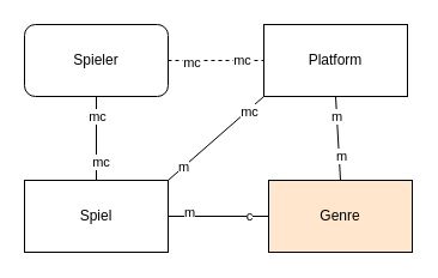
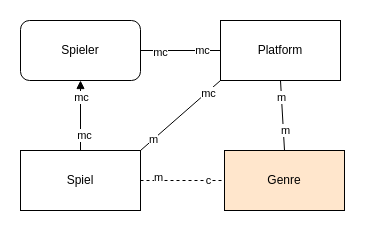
  <mxCell id="0" />
  <mxCell id="1" parent="0" />
  <mxCell id="2" value="Spiel" style="rounded=0;whiteSpace=wrap;html=1;" parent="1" vertex="1"><mxGeometry x="20" y="150" width="120" height="60" as="geometry" /></mxCell>
  <mxCell id="3" value="Spieler" style="whiteSpace=wrap;html=1;rounded=1;" parent="1" vertex="1"><mxGeometry x="20" y="20" width="120" height="60" as="geometry" /></mxCell>
  <mxCell id="4" value="Genre" style="rounded=0;whiteSpace=wrap;html=1;fillColor=#ffe6cc;" parent="1" vertex="1"><mxGeometry x="224" y="150" width="120" height="60" as="geometry" /></mxCell>
  <mxCell id="5" value="Platform" style="rounded=0;whiteSpace=wrap;html=1;" parent="1" vertex="1"><mxGeometry x="220" y="20" width="120" height="60" as="geometry" /></mxCell>
- <mxCell id="6" value="" style="endArrow=none;html=1;rounded=0;exitX=1;exitY=0.5;exitDx=0;exitDy=0;entryX=0;entryY=0.5;entryDx=0;entryDy=0;" edge="1" parent="1" source="2" target="4"><mxGeometry width="50" height="50" relative="1" as="geometry"><mxPoint x="200" y="230" as="sourcePoint" /><mxPoint x="250" y="180" as="targetPoint" /></mxGeometry></mxCell>
+ <mxCell id="6" value="" style="endArrow=none;html=1;rounded=0;exitX=1;exitY=0.5;exitDx=0;exitDy=0;entryX=0;entryY=0.5;entryDx=0;entryDy=0;dashed=1;" edge="1" parent="1" source="2" target="4"><mxGeometry width="50" height="50" relative="1" as="geometry"><mxPoint x="200" y="230" as="sourcePoint" /><mxPoint x="250" y="180" as="targetPoint" /></mxGeometry></mxCell>
  <mxCell id="7" value="m" style="edgeLabel;html=1;align=center;verticalAlign=middle;resizable=0;points=[];" vertex="1" connectable="0" parent="6"><mxGeometry x="-0.6" y="4" relative="1" as="geometry"><mxPoint as="offset" /></mxGeometry></mxCell>
  <mxCell id="8" value="c" style="edgeLabel;html=1;align=center;verticalAlign=middle;resizable=0;points=[];" vertex="1" connectable="0" parent="6"><mxGeometry x="0.591" y="1" relative="1" as="geometry"><mxPoint as="offset" /></mxGeometry></mxCell>
  <mxCell id="9" value="" style="endArrow=none;html=1;rounded=0;exitX=0.5;exitY=0;exitDx=0;exitDy=0;entryX=0.5;entryY=1;entryDx=0;entryDy=0;" edge="1" parent="1" source="4" target="5"><mxGeometry width="50" height="50" relative="1" as="geometry"><mxPoint x="200" y="230" as="sourcePoint" /><mxPoint x="280" y="90" as="targetPoint" /></mxGeometry></mxCell>
  <mxCell id="10" value="m" style="edgeLabel;html=1;align=center;verticalAlign=middle;resizable=0;points=[];" vertex="1" connectable="0" parent="9"><mxGeometry x="-0.426" y="-2" relative="1" as="geometry"><mxPoint as="offset" /></mxGeometry></mxCell>
  <mxCell id="11" value="m" style="edgeLabel;html=1;align=center;verticalAlign=middle;resizable=0;points=[];" vertex="1" connectable="0" parent="9"><mxGeometry x="0.549" relative="1" as="geometry"><mxPoint as="offset" /></mxGeometry></mxCell>
- <mxCell id="12" value="" style="endArrow=none;html=1;rounded=0;exitX=0.5;exitY=0;exitDx=0;exitDy=0;entryX=0.5;entryY=1;entryDx=0;entryDy=0;" edge="1" parent="1" source="2" target="3"><mxGeometry width="50" height="50" relative="1" as="geometry"><mxPoint x="200" y="230" as="sourcePoint" /><mxPoint x="250" y="180" as="targetPoint" /></mxGeometry></mxCell>
+ <mxCell id="12" value="" style="endArrow=block;html=1;rounded=0;exitX=0.5;exitY=0;exitDx=0;exitDy=0;entryX=0.5;entryY=1;entryDx=0;entryDy=0;" edge="1" parent="1" source="2" target="3"><mxGeometry width="50" height="50" relative="1" as="geometry"><mxPoint x="200" y="230" as="sourcePoint" /><mxPoint x="250" y="180" as="targetPoint" /></mxGeometry></mxCell>
  <mxCell id="13" value="mc" style="edgeLabel;html=1;align=center;verticalAlign=middle;resizable=0;points=[];" vertex="1" connectable="0" parent="12"><mxGeometry x="0.549" relative="1" as="geometry"><mxPoint as="offset" /></mxGeometry></mxCell>
  <mxCell id="14" value="mc" style="edgeLabel;html=1;align=center;verticalAlign=middle;resizable=0;points=[];" vertex="1" connectable="0" parent="12"><mxGeometry x="-0.537" y="-3" relative="1" as="geometry"><mxPoint as="offset" /></mxGeometry></mxCell>
  <mxCell id="15" value="" style="endArrow=none;html=1;rounded=0;exitX=1;exitY=0;exitDx=0;exitDy=0;entryX=0;entryY=1;entryDx=0;entryDy=0;" edge="1" parent="1" source="2" target="5"><mxGeometry width="50" height="50" relative="1" as="geometry"><mxPoint x="200" y="230" as="sourcePoint" /><mxPoint x="250" y="180" as="targetPoint" /></mxGeometry></mxCell>
  <mxCell id="16" value="m" style="edgeLabel;html=1;align=center;verticalAlign=middle;resizable=0;points=[];" vertex="1" connectable="0" parent="15"><mxGeometry x="-0.68" relative="1" as="geometry"><mxPoint as="offset" /></mxGeometry></mxCell>
  <mxCell id="17" value="mc" style="edgeLabel;html=1;align=center;verticalAlign=middle;resizable=0;points=[];" vertex="1" connectable="0" parent="15"><mxGeometry x="0.681" y="-1" relative="1" as="geometry"><mxPoint as="offset" /></mxGeometry></mxCell>
- <mxCell id="18" value="" style="endArrow=none;html=1;rounded=0;exitX=1;exitY=0.5;exitDx=0;exitDy=0;entryX=0;entryY=0.5;entryDx=0;entryDy=0;dashed=1;" edge="1" parent="1" source="3" target="5"><mxGeometry width="50" height="50" relative="1" as="geometry"><mxPoint x="200" y="230" as="sourcePoint" /><mxPoint x="250" y="180" as="targetPoint" /></mxGeometry></mxCell>
+ <mxCell id="18" value="" style="endArrow=none;html=1;rounded=0;exitX=1;exitY=0.5;exitDx=0;exitDy=0;entryX=0;entryY=0.5;entryDx=0;entryDy=0;" edge="1" parent="1" source="3" target="5"><mxGeometry width="50" height="50" relative="1" as="geometry"><mxPoint x="200" y="230" as="sourcePoint" /><mxPoint x="250" y="180" as="targetPoint" /></mxGeometry></mxCell>
  <mxCell id="19" value="mc" style="edgeLabel;html=1;align=center;verticalAlign=middle;resizable=0;points=[];" vertex="1" connectable="0" parent="18"><mxGeometry x="0.52" y="1" relative="1" as="geometry"><mxPoint as="offset" /></mxGeometry></mxCell>
  <mxCell id="20" value="mc" style="edgeLabel;html=1;align=center;verticalAlign=middle;resizable=0;points=[];" vertex="1" connectable="0" parent="18"><mxGeometry x="-0.53" y="-1" relative="1" as="geometry"><mxPoint as="offset" /></mxGeometry></mxCell>
